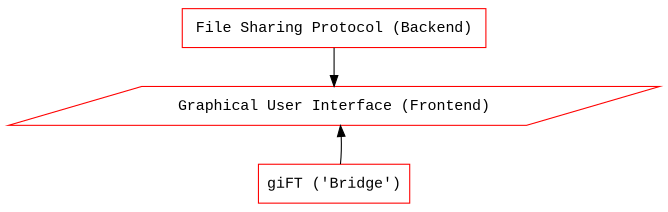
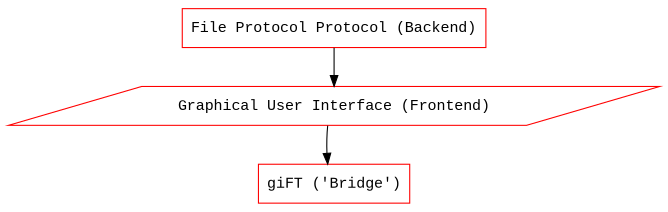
  digraph {
    fontname="Liberation Mono"
    node [color=red fontname="Liberation Mono" shape=box]
    edge [fontname="Liberation Mono"]
-   n1 [height=0.50 label="File Sharing Protocol (Backend)" width=3.28]
+   n1 [height=0.50 label="File Protocol Protocol (Backend)" width=3.28]
    n2 [height=0.50 label="Graphical User Interface (Frontend)" shape=parallelogram width=3.72]
    n3 [height=0.50 label="giFT ('Bridge')" width=1.53]
    n1 -> n2
-   n3 -> n2
+   n2 -> n3
  }
